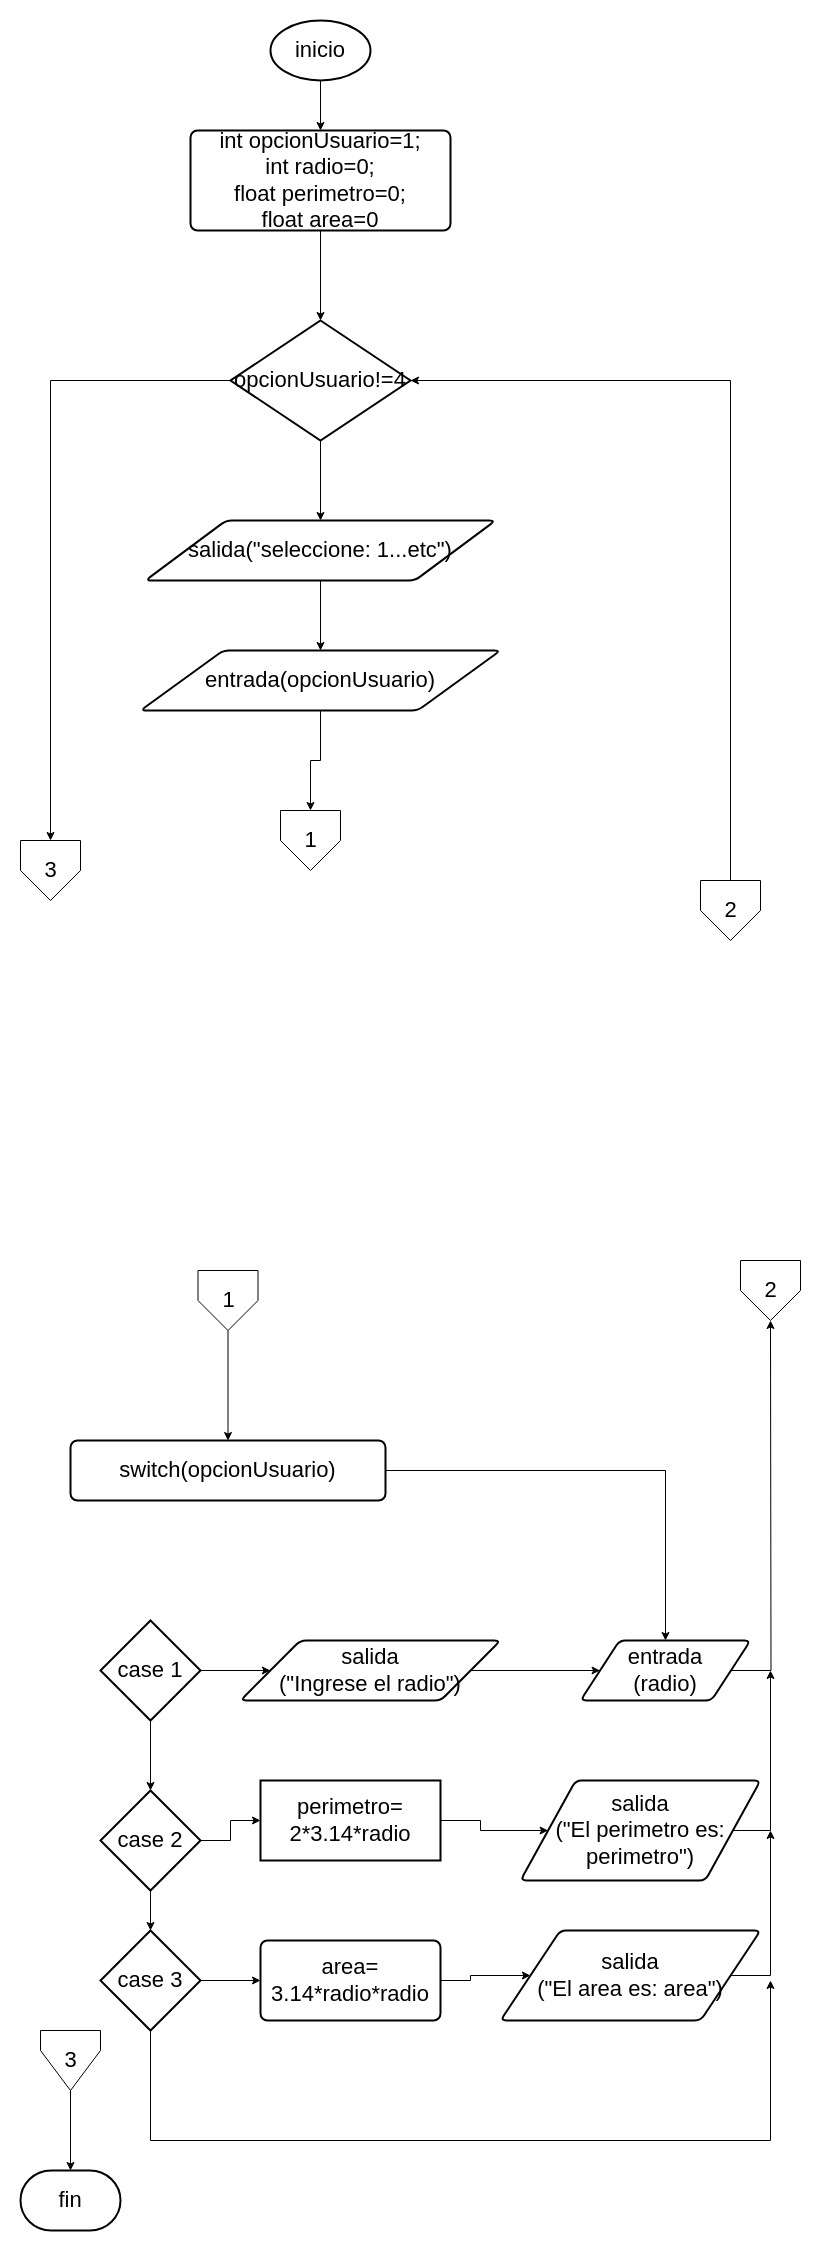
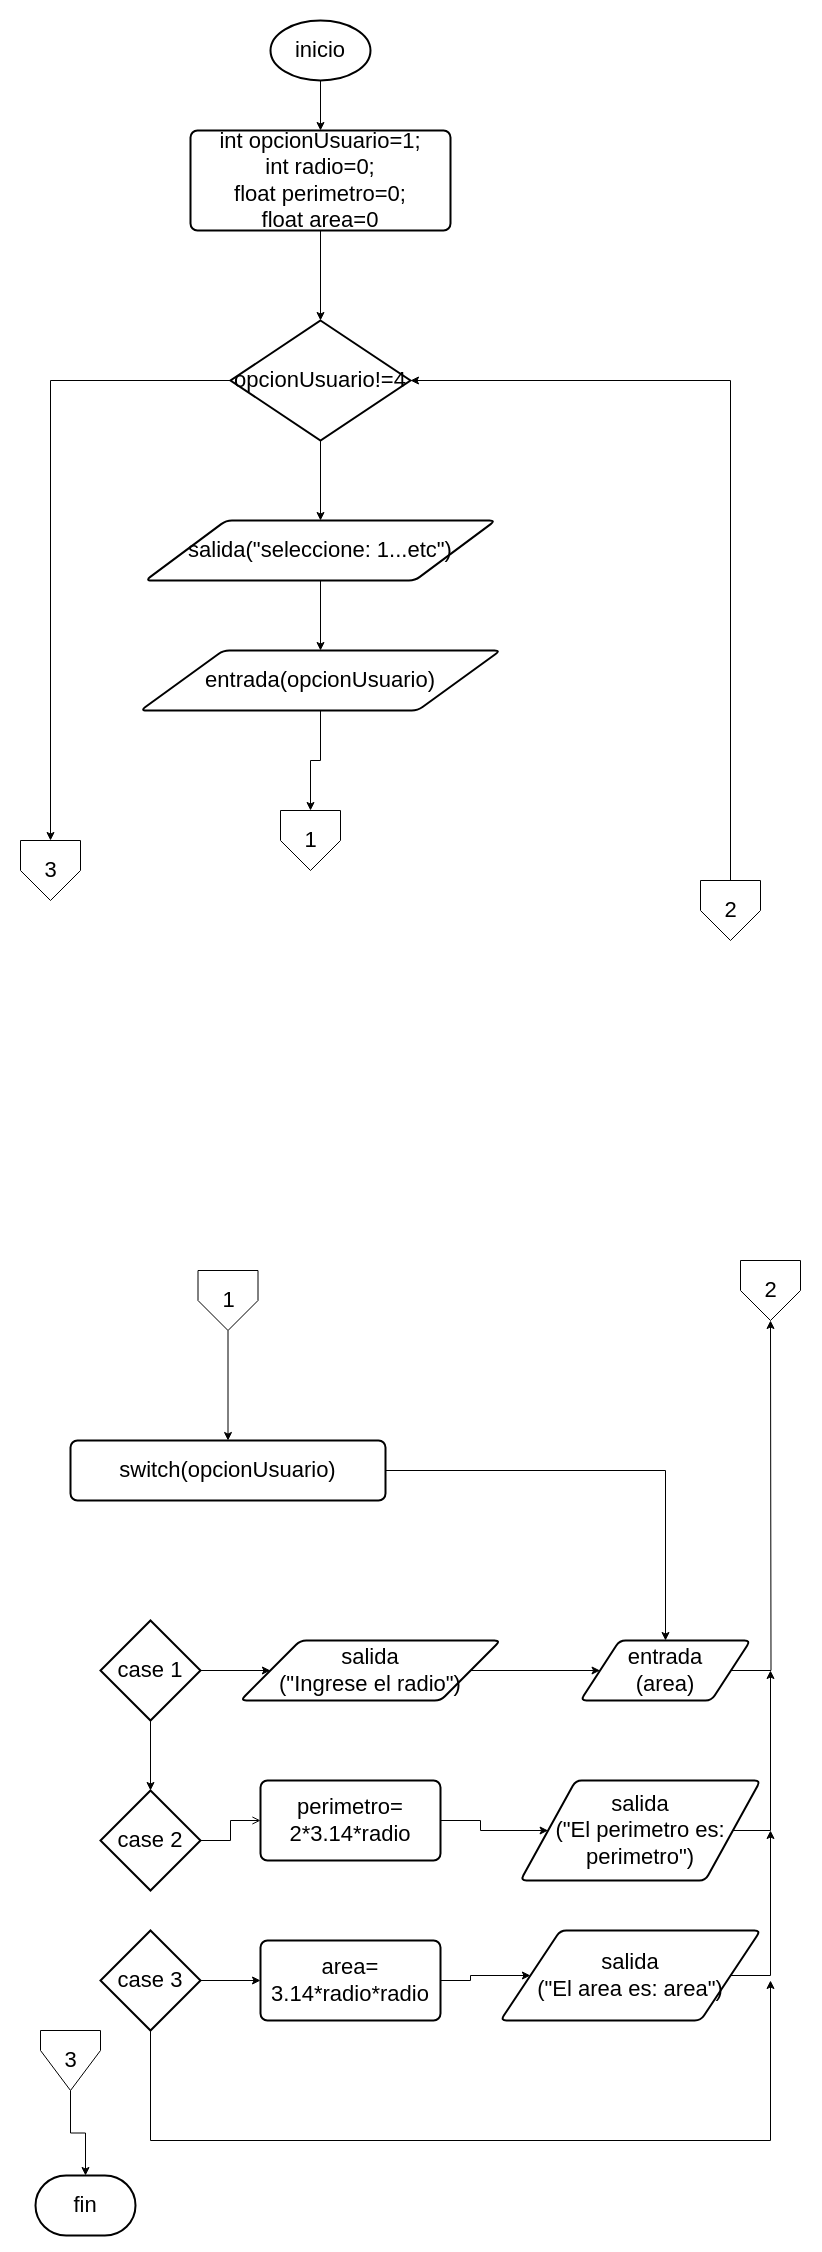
  <mxCell id="0" />
  <mxCell id="1" parent="0" />
  <mxCell id="2" style="edgeStyle=orthogonalEdgeStyle;rounded=0;orthogonalLoop=1;jettySize=auto;html=1;fontSize=22;" edge="1" parent="1" source="3" target="5"><mxGeometry relative="1" as="geometry" /></mxCell>
  <mxCell id="3" value="inicio" style="strokeWidth=2;html=1;shape=mxgraph.flowchart.start_1;whiteSpace=wrap;fontSize=22;" vertex="1" parent="1"><mxGeometry x="270" y="20" width="100" height="60" as="geometry" /></mxCell>
  <mxCell id="4" style="edgeStyle=orthogonalEdgeStyle;rounded=0;orthogonalLoop=1;jettySize=auto;html=1;entryX=0.5;entryY=0;entryDx=0;entryDy=0;entryPerimeter=0;fontSize=22;" edge="1" parent="1" source="5" target="8"><mxGeometry relative="1" as="geometry" /></mxCell>
  <mxCell id="5" value="&lt;div style=&quot;font-size: 22px;&quot;&gt;int opcionUsuario=1;&lt;/div&gt;&lt;div style=&quot;font-size: 22px;&quot;&gt;&lt;span style=&quot;font-size: 22px;&quot;&gt;&#09;&lt;/span&gt;int radio=0;&lt;/div&gt;&lt;div style=&quot;font-size: 22px;&quot;&gt;&lt;span style=&quot;font-size: 22px;&quot;&gt;&#09;&lt;/span&gt;float perimetro=0;&lt;/div&gt;&lt;div style=&quot;font-size: 22px;&quot;&gt;&lt;span style=&quot;font-size: 22px;&quot;&gt;&#09;&lt;/span&gt;float area=0&lt;/div&gt;" style="rounded=1;whiteSpace=wrap;html=1;absoluteArcSize=1;arcSize=14;strokeWidth=2;fontSize=22;" vertex="1" parent="1"><mxGeometry x="190" y="130" width="260" height="100" as="geometry" /></mxCell>
  <mxCell id="6" style="edgeStyle=orthogonalEdgeStyle;rounded=0;orthogonalLoop=1;jettySize=auto;html=1;fontSize=22;" edge="1" parent="1" source="8" target="10"><mxGeometry relative="1" as="geometry" /></mxCell>
  <mxCell id="7" style="edgeStyle=orthogonalEdgeStyle;rounded=0;orthogonalLoop=1;jettySize=auto;html=1;fontSize=22;" edge="1" parent="1" source="8" target="43"><mxGeometry relative="1" as="geometry"><mxPoint x="50" y="870" as="targetPoint" /></mxGeometry></mxCell>
  <mxCell id="8" value="opcionUsuario!=4" style="strokeWidth=2;html=1;shape=mxgraph.flowchart.decision;whiteSpace=wrap;fontSize=22;" vertex="1" parent="1"><mxGeometry x="230" y="320" width="180" height="120" as="geometry" /></mxCell>
  <mxCell id="9" style="edgeStyle=orthogonalEdgeStyle;rounded=0;orthogonalLoop=1;jettySize=auto;html=1;entryX=0.5;entryY=0;entryDx=0;entryDy=0;fontSize=22;" edge="1" parent="1" source="10" target="12"><mxGeometry relative="1" as="geometry" /></mxCell>
  <mxCell id="10" value="salida(&quot;seleccione: 1...etc&quot;)" style="shape=parallelogram;html=1;strokeWidth=2;perimeter=parallelogramPerimeter;whiteSpace=wrap;rounded=1;arcSize=12;size=0.23;fontSize=22;" vertex="1" parent="1"><mxGeometry x="145" y="520" width="350" height="60" as="geometry" /></mxCell>
  <mxCell id="11" style="edgeStyle=orthogonalEdgeStyle;rounded=0;orthogonalLoop=1;jettySize=auto;html=1;entryX=0.5;entryY=0;entryDx=0;entryDy=0;fontSize=22;" edge="1" parent="1" source="12" target="37"><mxGeometry relative="1" as="geometry" /></mxCell>
  <mxCell id="12" value="entrada(opcionUsuario)" style="shape=parallelogram;html=1;strokeWidth=2;perimeter=parallelogramPerimeter;whiteSpace=wrap;rounded=1;arcSize=12;size=0.23;fontSize=22;" vertex="1" parent="1"><mxGeometry x="140" y="650" width="360" height="60" as="geometry" /></mxCell>
  <mxCell id="13" style="edgeStyle=orthogonalEdgeStyle;rounded=0;orthogonalLoop=1;jettySize=auto;html=1;fontSize=22;" edge="1" parent="1" source="14" target="27"><mxGeometry relative="1" as="geometry" /></mxCell>
  <mxCell id="14" value="switch(opcionUsuario)" style="rounded=1;whiteSpace=wrap;html=1;absoluteArcSize=1;arcSize=14;strokeWidth=2;fontSize=22;" vertex="1" parent="1"><mxGeometry x="70" y="1440" width="315" height="60" as="geometry" /></mxCell>
  <mxCell id="15" style="edgeStyle=orthogonalEdgeStyle;rounded=0;orthogonalLoop=1;jettySize=auto;html=1;entryX=0.5;entryY=0;entryDx=0;entryDy=0;entryPerimeter=0;fontSize=22;" edge="1" parent="1" source="17" target="20"><mxGeometry relative="1" as="geometry" /></mxCell>
  <mxCell id="16" style="edgeStyle=orthogonalEdgeStyle;rounded=0;orthogonalLoop=1;jettySize=auto;html=1;entryX=0;entryY=0.5;entryDx=0;entryDy=0;fontSize=22;" edge="1" parent="1" source="17" target="25"><mxGeometry relative="1" as="geometry" /></mxCell>
  <mxCell id="17" value="case 1" style="strokeWidth=2;html=1;shape=mxgraph.flowchart.decision;whiteSpace=wrap;fontSize=22;" vertex="1" parent="1"><mxGeometry x="100" y="1620" width="100" height="100" as="geometry" /></mxCell>
- <mxCell id="18" style="edgeStyle=orthogonalEdgeStyle;rounded=0;orthogonalLoop=1;jettySize=auto;html=1;fontSize=22;" edge="1" parent="1" source="20" target="23"><mxGeometry relative="1" as="geometry" /></mxCell>
- <mxCell id="19" style="edgeStyle=orthogonalEdgeStyle;rounded=0;orthogonalLoop=1;jettySize=auto;html=1;entryX=0;entryY=0.5;entryDx=0;entryDy=0;fontSize=22;" edge="1" parent="1" source="20" target="29"><mxGeometry relative="1" as="geometry" /></mxCell>
+ <mxCell id="19" style="edgeStyle=orthogonalEdgeStyle;rounded=0;orthogonalLoop=1;jettySize=auto;html=1;entryX=0;entryY=0.5;entryDx=0;entryDy=0;fontSize=22;endArrow=open;" edge="1" parent="1" source="20" target="29"><mxGeometry relative="1" as="geometry" /></mxCell>
  <mxCell id="20" value="case 2" style="strokeWidth=2;html=1;shape=mxgraph.flowchart.decision;whiteSpace=wrap;fontSize=22;" vertex="1" parent="1"><mxGeometry x="100" y="1790" width="100" height="100" as="geometry" /></mxCell>
  <mxCell id="21" style="edgeStyle=orthogonalEdgeStyle;rounded=0;orthogonalLoop=1;jettySize=auto;html=1;entryX=0;entryY=0.5;entryDx=0;entryDy=0;fontSize=22;" edge="1" parent="1" source="23" target="33"><mxGeometry relative="1" as="geometry" /></mxCell>
  <mxCell id="22" style="edgeStyle=orthogonalEdgeStyle;rounded=0;orthogonalLoop=1;jettySize=auto;html=1;fontSize=22;" edge="1" parent="1" source="23"><mxGeometry relative="1" as="geometry"><mxPoint x="770" y="1980" as="targetPoint" /><Array as="points"><mxPoint x="150" y="2140" /><mxPoint x="770" y="2140" /></Array></mxGeometry></mxCell>
  <mxCell id="23" value="case 3" style="strokeWidth=2;html=1;shape=mxgraph.flowchart.decision;whiteSpace=wrap;fontSize=22;" vertex="1" parent="1"><mxGeometry x="100" y="1930" width="100" height="100" as="geometry" /></mxCell>
  <mxCell id="24" style="edgeStyle=orthogonalEdgeStyle;rounded=0;orthogonalLoop=1;jettySize=auto;html=1;entryX=0;entryY=0.5;entryDx=0;entryDy=0;fontSize=22;" edge="1" parent="1" source="25" target="27"><mxGeometry relative="1" as="geometry" /></mxCell>
  <mxCell id="25" value="salida&lt;br&gt;(&quot;Ingrese el radio&quot;)" style="shape=parallelogram;html=1;strokeWidth=2;perimeter=parallelogramPerimeter;whiteSpace=wrap;rounded=1;arcSize=12;size=0.23;fontSize=22;" vertex="1" parent="1"><mxGeometry x="240" y="1640" width="260" height="60" as="geometry" /></mxCell>
  <mxCell id="26" style="edgeStyle=orthogonalEdgeStyle;rounded=0;orthogonalLoop=1;jettySize=auto;html=1;fontSize=22;" edge="1" parent="1" source="27"><mxGeometry relative="1" as="geometry"><mxPoint x="770" y="1320" as="targetPoint" /></mxGeometry></mxCell>
- <mxCell id="27" value="entrada&lt;br&gt;(radio)" style="shape=parallelogram;html=1;strokeWidth=2;perimeter=parallelogramPerimeter;whiteSpace=wrap;rounded=1;arcSize=12;size=0.23;fontSize=22;" vertex="1" parent="1"><mxGeometry x="580" y="1640" width="170" height="60" as="geometry" /></mxCell>
+ <mxCell id="27" value="entrada&lt;br&gt;(area)" style="shape=parallelogram;html=1;strokeWidth=2;perimeter=parallelogramPerimeter;whiteSpace=wrap;rounded=1;arcSize=12;size=0.23;fontSize=22;" vertex="1" parent="1"><mxGeometry x="580" y="1640" width="170" height="60" as="geometry" /></mxCell>
  <mxCell id="28" style="edgeStyle=orthogonalEdgeStyle;rounded=0;orthogonalLoop=1;jettySize=auto;html=1;entryX=0;entryY=0.5;entryDx=0;entryDy=0;fontSize=22;" edge="1" parent="1" source="29" target="31"><mxGeometry relative="1" as="geometry" /></mxCell>
- <mxCell id="29" value="perimetro=&lt;br&gt;2*3.14*radio" style="whiteSpace=wrap;html=1;absoluteArcSize=1;arcSize=14;strokeWidth=2;fontSize=22;rounded=0;" vertex="1" parent="1"><mxGeometry x="260" y="1780" width="180" height="80" as="geometry" /></mxCell>
+ <mxCell id="29" value="perimetro=&lt;br&gt;2*3.14*radio" style="rounded=1;whiteSpace=wrap;html=1;absoluteArcSize=1;arcSize=14;strokeWidth=2;fontSize=22;" vertex="1" parent="1"><mxGeometry x="260" y="1780" width="180" height="80" as="geometry" /></mxCell>
  <mxCell id="30" style="edgeStyle=orthogonalEdgeStyle;rounded=0;orthogonalLoop=1;jettySize=auto;html=1;fontSize=22;" edge="1" parent="1" source="31"><mxGeometry relative="1" as="geometry"><mxPoint x="770" y="1670" as="targetPoint" /><Array as="points"><mxPoint x="770" y="1830" /></Array></mxGeometry></mxCell>
  <mxCell id="31" value="salida&lt;br&gt;(&quot;El perimetro es: perimetro&quot;)" style="shape=parallelogram;html=1;strokeWidth=2;perimeter=parallelogramPerimeter;whiteSpace=wrap;rounded=1;arcSize=12;size=0.23;fontSize=22;" vertex="1" parent="1"><mxGeometry x="520" y="1780" width="240" height="100" as="geometry" /></mxCell>
  <mxCell id="32" style="edgeStyle=orthogonalEdgeStyle;rounded=0;orthogonalLoop=1;jettySize=auto;html=1;entryX=0;entryY=0.5;entryDx=0;entryDy=0;fontSize=22;" edge="1" parent="1" source="33" target="35"><mxGeometry relative="1" as="geometry" /></mxCell>
  <mxCell id="33" value="area=&lt;br&gt;3.14*radio*radio" style="rounded=1;whiteSpace=wrap;html=1;absoluteArcSize=1;arcSize=14;strokeWidth=2;fontSize=22;" vertex="1" parent="1"><mxGeometry x="260" y="1940" width="180" height="80" as="geometry" /></mxCell>
  <mxCell id="34" style="edgeStyle=orthogonalEdgeStyle;rounded=0;orthogonalLoop=1;jettySize=auto;html=1;fontSize=22;" edge="1" parent="1" source="35"><mxGeometry relative="1" as="geometry"><mxPoint x="770" y="1830" as="targetPoint" /><Array as="points"><mxPoint x="770" y="1975" /></Array></mxGeometry></mxCell>
  <mxCell id="35" value="salida&lt;br style=&quot;font-size: 22px;&quot;&gt;(&quot;El area es: area&quot;)" style="shape=parallelogram;html=1;strokeWidth=2;perimeter=parallelogramPerimeter;whiteSpace=wrap;rounded=1;arcSize=12;size=0.23;fontSize=22;" vertex="1" parent="1"><mxGeometry x="500" y="1930" width="260" height="90" as="geometry" /></mxCell>
- <mxCell id="36" value="fin" style="strokeWidth=2;html=1;shape=mxgraph.flowchart.terminator;whiteSpace=wrap;fontSize=22;" vertex="1" parent="1"><mxGeometry x="20" y="2170" width="100" height="60" as="geometry" /></mxCell>
+ <mxCell id="36" value="fin" style="strokeWidth=2;html=1;shape=mxgraph.flowchart.terminator;whiteSpace=wrap;fontSize=22;" vertex="1" parent="1"><mxGeometry x="35" y="2175" width="100" height="60" as="geometry" /></mxCell>
  <mxCell id="37" value="1" style="verticalLabelPosition=middle;verticalAlign=middle;html=1;shape=offPageConnector;rounded=0;size=0.5;fontSize=22;labelPosition=center;align=center;" vertex="1" parent="1"><mxGeometry x="280" y="810" width="60" height="60" as="geometry" /></mxCell>
  <mxCell id="38" style="edgeStyle=orthogonalEdgeStyle;rounded=0;orthogonalLoop=1;jettySize=auto;html=1;entryX=0.5;entryY=0;entryDx=0;entryDy=0;fontSize=22;" edge="1" parent="1" source="39" target="14"><mxGeometry relative="1" as="geometry" /></mxCell>
  <mxCell id="39" value="1" style="verticalLabelPosition=middle;verticalAlign=middle;html=1;shape=offPageConnector;rounded=0;size=0.5;fontSize=22;labelPosition=center;align=center;" vertex="1" parent="1"><mxGeometry x="197.5" y="1270" width="60" height="60" as="geometry" /></mxCell>
  <mxCell id="40" value="2" style="verticalLabelPosition=middle;verticalAlign=middle;html=1;shape=offPageConnector;rounded=0;size=0.5;fontSize=22;labelPosition=center;align=center;" vertex="1" parent="1"><mxGeometry x="740" y="1260" width="60" height="60" as="geometry" /></mxCell>
  <mxCell id="41" style="edgeStyle=orthogonalEdgeStyle;rounded=0;orthogonalLoop=1;jettySize=auto;html=1;entryX=1;entryY=0.5;entryDx=0;entryDy=0;entryPerimeter=0;fontSize=22;" edge="1" parent="1" source="42" target="8"><mxGeometry relative="1" as="geometry"><Array as="points"><mxPoint x="730" y="380" /></Array></mxGeometry></mxCell>
  <mxCell id="42" value="2" style="verticalLabelPosition=middle;verticalAlign=middle;html=1;shape=offPageConnector;rounded=0;size=0.5;fontSize=22;labelPosition=center;align=center;" vertex="1" parent="1"><mxGeometry x="700" y="880" width="60" height="60" as="geometry" /></mxCell>
  <mxCell id="43" value="3" style="verticalLabelPosition=middle;verticalAlign=middle;html=1;shape=offPageConnector;rounded=0;size=0.5;labelPosition=center;align=center;fontSize=22;" vertex="1" parent="1"><mxGeometry x="20" y="840" width="60" height="60" as="geometry" /></mxCell>
  <mxCell id="44" style="edgeStyle=orthogonalEdgeStyle;rounded=0;orthogonalLoop=1;jettySize=auto;html=1;entryX=0.5;entryY=0;entryDx=0;entryDy=0;entryPerimeter=0;fontSize=22;" edge="1" parent="1" source="45" target="36"><mxGeometry relative="1" as="geometry" /></mxCell>
  <mxCell id="45" value="3" style="verticalLabelPosition=middle;verticalAlign=middle;html=1;shape=offPageConnector;rounded=0;size=0.667;fontSize=22;labelPosition=center;align=center;" vertex="1" parent="1"><mxGeometry x="40" y="2030" width="60" height="60" as="geometry" /></mxCell>
